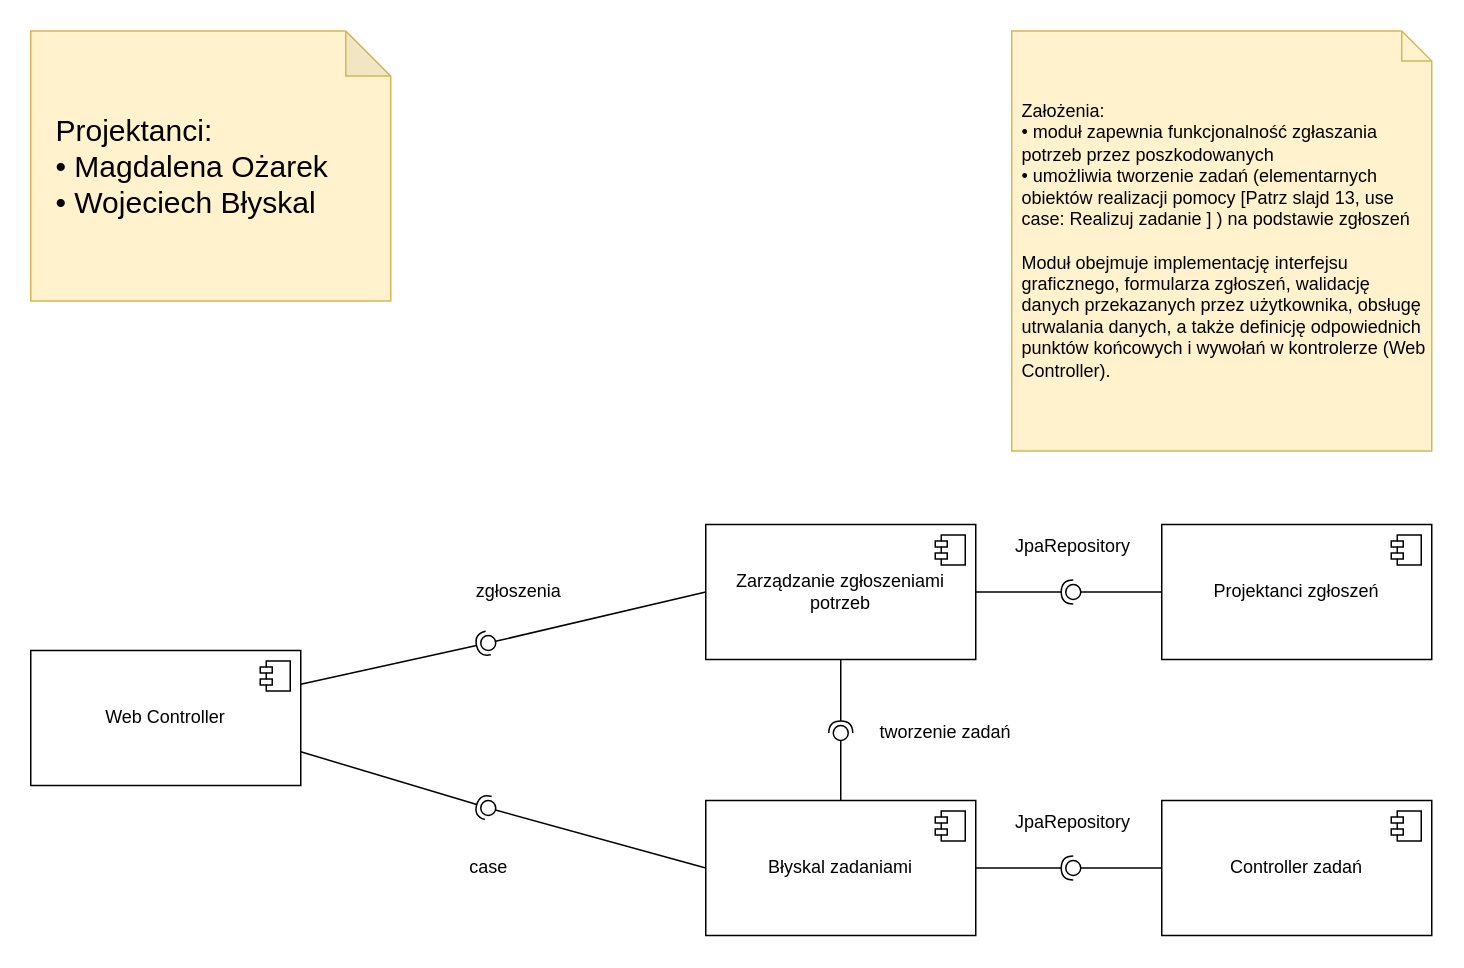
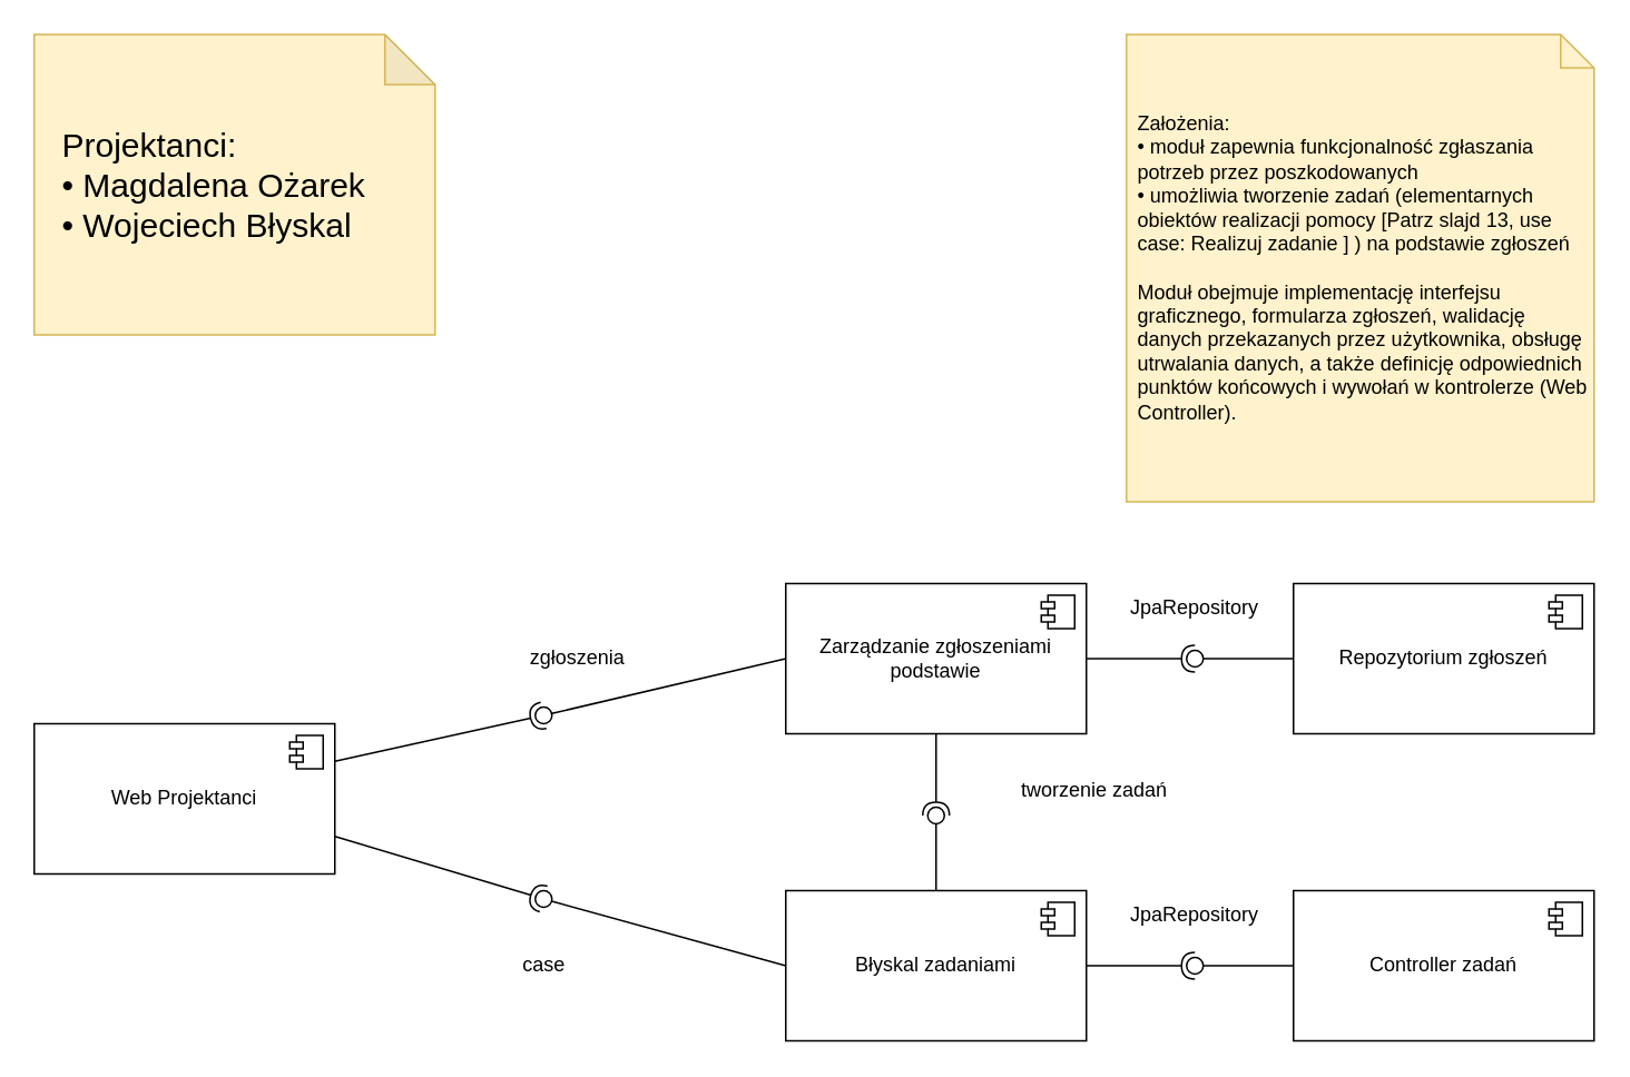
  <mxCell id="0" />
  <mxCell id="1" parent="0" />
- <mxCell id="2" value="Zarządzanie zgłoszeniami potrzeb" style="html=1;dropTarget=0;whiteSpace=wrap;" parent="1" vertex="1"><mxGeometry x="470" y="349" width="180" height="90" as="geometry" /></mxCell>
+ <mxCell id="2" value="Zarządzanie zgłoszeniami podstawie" style="html=1;dropTarget=0;whiteSpace=wrap;" parent="1" vertex="1"><mxGeometry x="470" y="349" width="180" height="90" as="geometry" /></mxCell>
  <mxCell id="3" value="" style="shape=module;jettyWidth=8;jettyHeight=4;" parent="2" vertex="1"><mxGeometry x="1" width="20" height="20" relative="1" as="geometry"><mxPoint x="-27" y="7" as="offset" /></mxGeometry></mxCell>
- <mxCell id="4" value="Projektanci zgłoszeń" style="html=1;dropTarget=0;whiteSpace=wrap;" parent="1" vertex="1"><mxGeometry x="774" y="349" width="180" height="90" as="geometry" /></mxCell>
+ <mxCell id="4" value="Repozytorium zgłoszeń" style="html=1;dropTarget=0;whiteSpace=wrap;" parent="1" vertex="1"><mxGeometry x="774" y="349" width="180" height="90" as="geometry" /></mxCell>
  <mxCell id="5" value="" style="shape=module;jettyWidth=8;jettyHeight=4;" parent="4" vertex="1"><mxGeometry x="1" width="20" height="20" relative="1" as="geometry"><mxPoint x="-27" y="7" as="offset" /></mxGeometry></mxCell>
  <mxCell id="6" value="" style="rounded=0;orthogonalLoop=1;jettySize=auto;html=1;endArrow=halfCircle;endFill=0;endSize=6;strokeWidth=1;sketch=0;exitX=1;exitY=0.5;exitDx=0;exitDy=0;" parent="1" source="2" target="8" edge="1"><mxGeometry relative="1" as="geometry"><mxPoint x="570" y="524" as="sourcePoint" /></mxGeometry></mxCell>
  <mxCell id="7" value="" style="rounded=0;orthogonalLoop=1;jettySize=auto;html=1;endArrow=oval;endFill=0;sketch=0;sourcePerimeterSpacing=0;targetPerimeterSpacing=0;endSize=10;exitX=0;exitY=0.5;exitDx=0;exitDy=0;" parent="1" source="4" target="8" edge="1"><mxGeometry relative="1" as="geometry"><mxPoint x="560" y="529" as="sourcePoint" /></mxGeometry></mxCell>
  <mxCell id="8" value="" style="ellipse;whiteSpace=wrap;html=1;align=center;aspect=fixed;fillColor=none;strokeColor=none;resizable=0;perimeter=centerPerimeter;rotatable=0;allowArrows=0;points=[];outlineConnect=1;" parent="1" vertex="1"><mxGeometry x="710" y="389" width="10" height="10" as="geometry" /></mxCell>
  <mxCell id="9" value="JpaRepository" style="text;html=1;align=center;verticalAlign=middle;whiteSpace=wrap;rounded=0;" parent="1" vertex="1"><mxGeometry x="675" y="349" width="80" height="30" as="geometry" /></mxCell>
  <mxCell id="10" value="&lt;font style=&quot;font-size: 20px;&quot;&gt;Projektanci:&lt;/font&gt;&lt;div style=&quot;font-size: 20px;&quot;&gt;&lt;font style=&quot;font-size: 20px;&quot;&gt;•&amp;nbsp;&lt;span style=&quot;background-color: initial;&quot;&gt;Magdalena Ożarek&lt;br&gt;&lt;/span&gt;•&amp;nbsp;&lt;span style=&quot;background-color: initial;&quot;&gt;Wojeciech Błyskal&lt;/span&gt;&lt;/font&gt;&lt;/div&gt;" style="shape=note;whiteSpace=wrap;html=1;backgroundOutline=1;darkOpacity=0.05;fillColor=#fff2cc;strokeColor=#d6b656;align=left;spacingLeft=15;spacingBottom=0;" parent="1" vertex="1"><mxGeometry x="20" y="20" width="240" height="180" as="geometry" /></mxCell>
  <mxCell id="11" value="Założenia:&lt;br&gt;• moduł zapewnia funkcjonalność zgłaszania potrzeb przez poszkodowanych&lt;br&gt;• umożliwia tworzenie zadań (elementarnych obiektów realizacji pomocy [Patrz slajd 13, use case: Realizuj zadanie ] ) na podstawie zgłoszeń&lt;br&gt;&lt;br&gt;Moduł obejmuje implementację interfejsu graficznego, formularza zgłoszeń, walidację danych przekazanych przez użytkownika, obsługę utrwalania danych, a także definicję odpowiednich punktów końcowych i wywołań w kontrolerze (Web Controller)." style="shape=note;size=20;whiteSpace=wrap;html=1;fillColor=#fff2cc;strokeColor=#d6b656;align=left;spacingLeft=5;" parent="1" vertex="1"><mxGeometry x="674" y="20" width="280" height="280" as="geometry" /></mxCell>
- <mxCell id="12" value="Web Controller" style="html=1;dropTarget=0;whiteSpace=wrap;" parent="1" vertex="1"><mxGeometry x="20" y="433" width="180" height="90" as="geometry" /></mxCell>
+ <mxCell id="12" value="Web Projektanci" style="html=1;dropTarget=0;whiteSpace=wrap;" parent="1" vertex="1"><mxGeometry x="20" y="433" width="180" height="90" as="geometry" /></mxCell>
  <mxCell id="13" value="" style="shape=module;jettyWidth=8;jettyHeight=4;" parent="12" vertex="1"><mxGeometry x="1" width="20" height="20" relative="1" as="geometry"><mxPoint x="-27" y="7" as="offset" /></mxGeometry></mxCell>
  <mxCell id="14" value="Błyskal zadaniami" style="html=1;dropTarget=0;whiteSpace=wrap;" parent="1" vertex="1"><mxGeometry x="470" y="533" width="180" height="90" as="geometry" /></mxCell>
  <mxCell id="15" value="" style="shape=module;jettyWidth=8;jettyHeight=4;" parent="14" vertex="1"><mxGeometry x="1" width="20" height="20" relative="1" as="geometry"><mxPoint x="-27" y="7" as="offset" /></mxGeometry></mxCell>
  <mxCell id="16" value="" style="rounded=0;orthogonalLoop=1;jettySize=auto;html=1;endArrow=halfCircle;endFill=0;endSize=6;strokeWidth=1;sketch=0;exitX=1;exitY=0.75;exitDx=0;exitDy=0;" parent="1" source="12" target="18" edge="1"><mxGeometry relative="1" as="geometry"><mxPoint x="137" y="378" as="sourcePoint" /></mxGeometry></mxCell>
  <mxCell id="17" value="" style="rounded=0;orthogonalLoop=1;jettySize=auto;html=1;endArrow=oval;endFill=0;sketch=0;sourcePerimeterSpacing=0;targetPerimeterSpacing=0;endSize=10;exitX=0;exitY=0.5;exitDx=0;exitDy=0;" parent="1" source="14" target="18" edge="1"><mxGeometry relative="1" as="geometry"><mxPoint x="477" y="318" as="sourcePoint" /></mxGeometry></mxCell>
  <mxCell id="18" value="" style="ellipse;whiteSpace=wrap;html=1;align=center;aspect=fixed;fillColor=none;strokeColor=none;resizable=0;perimeter=centerPerimeter;rotatable=0;allowArrows=0;points=[];outlineConnect=1;" parent="1" vertex="1"><mxGeometry x="320" y="533" width="10" height="10" as="geometry" /></mxCell>
  <mxCell id="19" value="Controller zadań" style="html=1;dropTarget=0;whiteSpace=wrap;" parent="1" vertex="1"><mxGeometry x="774" y="533" width="180" height="90" as="geometry" /></mxCell>
  <mxCell id="20" value="" style="shape=module;jettyWidth=8;jettyHeight=4;" parent="19" vertex="1"><mxGeometry x="1" width="20" height="20" relative="1" as="geometry"><mxPoint x="-27" y="7" as="offset" /></mxGeometry></mxCell>
  <mxCell id="21" value="" style="rounded=0;orthogonalLoop=1;jettySize=auto;html=1;endArrow=halfCircle;endFill=0;endSize=6;strokeWidth=1;sketch=0;exitX=1;exitY=0.5;exitDx=0;exitDy=0;" parent="1" source="14" target="23" edge="1"><mxGeometry relative="1" as="geometry"><mxPoint x="220" y="673" as="sourcePoint" /></mxGeometry></mxCell>
  <mxCell id="22" value="" style="rounded=0;orthogonalLoop=1;jettySize=auto;html=1;endArrow=oval;endFill=0;sketch=0;sourcePerimeterSpacing=0;targetPerimeterSpacing=0;endSize=10;exitX=0;exitY=0.5;exitDx=0;exitDy=0;" parent="1" source="19" target="23" edge="1"><mxGeometry relative="1" as="geometry"><mxPoint x="720" y="1218" as="sourcePoint" /></mxGeometry></mxCell>
  <mxCell id="23" value="" style="ellipse;whiteSpace=wrap;html=1;align=center;aspect=fixed;fillColor=none;strokeColor=none;resizable=0;perimeter=centerPerimeter;rotatable=0;allowArrows=0;points=[];outlineConnect=1;" parent="1" vertex="1"><mxGeometry x="710" y="573" width="10" height="10" as="geometry" /></mxCell>
  <mxCell id="24" value="" style="rounded=0;orthogonalLoop=1;jettySize=auto;html=1;endArrow=halfCircle;endFill=0;endSize=6;strokeWidth=1;sketch=0;exitX=0.5;exitY=1;exitDx=0;exitDy=0;" parent="1" source="2" target="26" edge="1"><mxGeometry relative="1" as="geometry"><mxPoint x="735" y="483" as="sourcePoint" /></mxGeometry></mxCell>
  <mxCell id="25" value="" style="rounded=0;orthogonalLoop=1;jettySize=auto;html=1;endArrow=oval;endFill=0;sketch=0;sourcePerimeterSpacing=0;targetPerimeterSpacing=0;endSize=10;exitX=0.5;exitY=0;exitDx=0;exitDy=0;" parent="1" source="14" target="26" edge="1"><mxGeometry relative="1" as="geometry"><mxPoint x="735" y="603" as="sourcePoint" /></mxGeometry></mxCell>
  <mxCell id="26" value="" style="ellipse;whiteSpace=wrap;html=1;align=center;aspect=fixed;fillColor=none;strokeColor=none;resizable=0;perimeter=centerPerimeter;rotatable=0;allowArrows=0;points=[];outlineConnect=1;" parent="1" vertex="1"><mxGeometry x="555" y="483" width="10" height="10" as="geometry" /></mxCell>
- <mxCell id="27" value="tworzenie zadań" style="text;html=1;align=center;verticalAlign=middle;whiteSpace=wrap;rounded=0;" parent="1" vertex="1"><mxGeometry x="580" y="473" width="100" height="30" as="geometry" /></mxCell>
+ <mxCell id="27" value="tworzenie zadań" style="text;html=1;align=center;verticalAlign=middle;whiteSpace=wrap;rounded=0;" parent="1" vertex="1"><mxGeometry x="605" y="458" width="100" height="30" as="geometry" /></mxCell>
  <mxCell id="28" value="" style="rounded=0;orthogonalLoop=1;jettySize=auto;html=1;endArrow=halfCircle;endFill=0;endSize=6;strokeWidth=1;sketch=0;exitX=1;exitY=0.25;exitDx=0;exitDy=0;" parent="1" source="12" target="30" edge="1"><mxGeometry relative="1" as="geometry"><mxPoint x="430" y="378" as="sourcePoint" /></mxGeometry></mxCell>
  <mxCell id="29" value="" style="rounded=0;orthogonalLoop=1;jettySize=auto;html=1;endArrow=oval;endFill=0;sketch=0;sourcePerimeterSpacing=0;targetPerimeterSpacing=0;endSize=10;exitX=0;exitY=0.5;exitDx=0;exitDy=0;" parent="1" source="2" target="30" edge="1"><mxGeometry relative="1" as="geometry"><mxPoint x="390" y="378" as="sourcePoint" /></mxGeometry></mxCell>
  <mxCell id="30" value="" style="ellipse;whiteSpace=wrap;html=1;align=center;aspect=fixed;fillColor=none;strokeColor=none;resizable=0;perimeter=centerPerimeter;rotatable=0;allowArrows=0;points=[];outlineConnect=1;" parent="1" vertex="1"><mxGeometry x="320" y="423" width="10" height="10" as="geometry" /></mxCell>
  <mxCell id="31" value="zgłoszenia" style="text;html=1;align=center;verticalAlign=middle;resizable=0;points=[];autosize=1;strokeColor=none;fillColor=none;" parent="1" vertex="1"><mxGeometry x="305" y="379" width="80" height="30" as="geometry" /></mxCell>
  <mxCell id="32" value="case" style="text;html=1;align=center;verticalAlign=middle;resizable=0;points=[];autosize=1;strokeColor=none;fillColor=none;" parent="1" vertex="1"><mxGeometry x="290" y="563" width="70" height="30" as="geometry" /></mxCell>
  <mxCell id="33" value="JpaRepository" style="text;html=1;align=center;verticalAlign=middle;whiteSpace=wrap;rounded=0;" parent="1" vertex="1"><mxGeometry x="675" y="533" width="80" height="30" as="geometry" /></mxCell>
